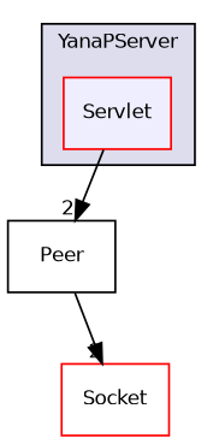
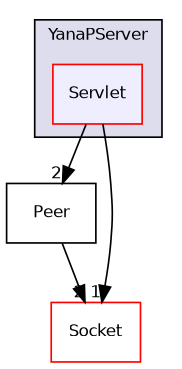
  digraph {
    compound=true
    node [color=red fontname=Helvetica fontsize=10 shape=box style=filled]
    edge [headlabel=2 labeldistance=1.5 labelfontname=Helvetica labelfontsize=10]
    n1 [fillcolor="#eeeeff" label=Servlet pencolor=black]
    n2 [label=Peer color="" style=""]
    n3 [fillcolor=white label=Socket]
    subgraph cluster_1 {
      bgcolor="#ddddee"
      fontname=Helvetica
      fontsize=10
      label=YanaPServer
      pencolor=black
      n1
    }
    n1 -> n2
+   n1 -> n3 [headlabel=1]
    n2 -> n3
  }
